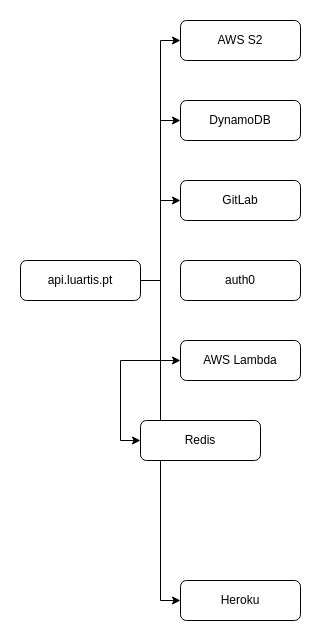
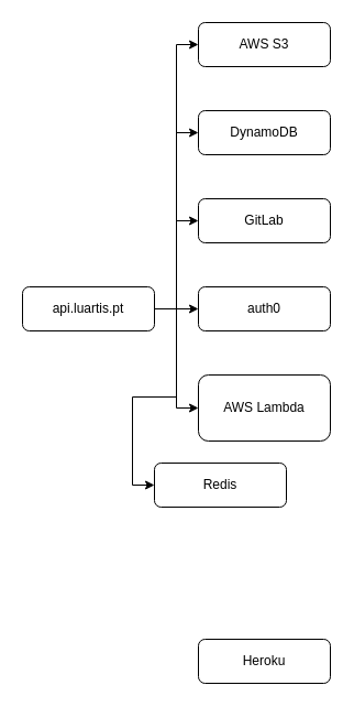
  <mxCell id="0" />
  <mxCell id="1" parent="0" />
  <mxCell id="2" style="edgeStyle=orthogonalEdgeStyle;rounded=0;orthogonalLoop=1;jettySize=auto;html=1;exitX=1;exitY=0.5;exitDx=0;exitDy=0;entryX=0;entryY=0.5;entryDx=0;entryDy=0;" edge="1" parent="1" source="8" target="10"><mxGeometry relative="1" as="geometry" /></mxCell>
  <mxCell id="3" style="edgeStyle=orthogonalEdgeStyle;rounded=0;orthogonalLoop=1;jettySize=auto;html=1;exitX=1;exitY=0.5;exitDx=0;exitDy=0;entryX=0;entryY=0.5;entryDx=0;entryDy=0;" edge="1" parent="1" source="8" target="11"><mxGeometry relative="1" as="geometry" /></mxCell>
  <mxCell id="4" style="edgeStyle=orthogonalEdgeStyle;rounded=0;orthogonalLoop=1;jettySize=auto;html=1;exitX=1;exitY=0.5;exitDx=0;exitDy=0;entryX=0;entryY=0.5;entryDx=0;entryDy=0;" edge="1" parent="1" source="8" target="12"><mxGeometry relative="1" as="geometry" /></mxCell>
  <mxCell id="5" style="edgeStyle=orthogonalEdgeStyle;rounded=0;orthogonalLoop=1;jettySize=auto;html=1;exitX=1;exitY=0.5;exitDx=0;exitDy=0;entryX=0;entryY=0.5;entryDx=0;entryDy=0;" edge="1" parent="1" source="8" target="13"><mxGeometry relative="1" as="geometry" /></mxCell>
- <mxCell id="6" style="edgeStyle=orthogonalEdgeStyle;rounded=0;orthogonalLoop=1;jettySize=auto;html=1;exitX=1;exitY=0.5;exitDx=0;exitDy=0;entryX=0;entryY=0.5;entryDx=0;entryDy=0;" edge="1" parent="1" source="8" target="14"><mxGeometry relative="1" as="geometry" /></mxCell>
+ <mxCell id="6" style="edgeStyle=orthogonalEdgeStyle;rounded=0;orthogonalLoop=1;jettySize=auto;html=1;exitX=1;exitY=0.5;exitDx=0;exitDy=0;" edge="1" parent="1" source="8" target="9"><mxGeometry relative="1" as="geometry" /></mxCell>
  <mxCell id="7" style="edgeStyle=orthogonalEdgeStyle;rounded=0;orthogonalLoop=1;jettySize=auto;html=1;exitX=1;exitY=0.5;exitDx=0;exitDy=0;entryX=0;entryY=0.5;entryDx=0;entryDy=0;" edge="1" parent="1" source="8" target="15"><mxGeometry relative="1" as="geometry" /></mxCell>
  <mxCell id="8" value="api.luartis.pt" style="rounded=1;whiteSpace=wrap;html=1;" vertex="1" parent="1"><mxGeometry x="20" y="260" width="120" height="40" as="geometry" /></mxCell>
  <mxCell id="9" value="auth0" style="rounded=1;whiteSpace=wrap;html=1;" vertex="1" parent="1"><mxGeometry x="180" y="260" width="120" height="40" as="geometry" /></mxCell>
  <mxCell id="10" value="GitLab" style="rounded=1;whiteSpace=wrap;html=1;" vertex="1" parent="1"><mxGeometry x="180" y="180" width="120" height="40" as="geometry" /></mxCell>
  <mxCell id="11" value="DynamoDB" style="rounded=1;whiteSpace=wrap;html=1;" vertex="1" parent="1"><mxGeometry x="180" y="100" width="120" height="40" as="geometry" /></mxCell>
- <mxCell id="12" value="AWS Lambda" style="rounded=1;whiteSpace=wrap;html=1;" vertex="1" parent="1"><mxGeometry x="180" y="340" width="120" height="40" as="geometry" /></mxCell>
+ <mxCell id="12" value="AWS Lambda" style="rounded=1;whiteSpace=wrap;html=1;" vertex="1" parent="1"><mxGeometry x="180" y="340" width="120" height="60" as="geometry" /></mxCell>
  <mxCell id="13" value="Redis" style="rounded=1;whiteSpace=wrap;html=1;" vertex="1" parent="1"><mxGeometry x="140" y="420" width="120" height="40" as="geometry" /></mxCell>
  <mxCell id="14" value="Heroku" style="rounded=1;whiteSpace=wrap;html=1;" vertex="1" parent="1"><mxGeometry x="180" y="580" width="120" height="40" as="geometry" /></mxCell>
- <mxCell id="15" value="AWS S2" style="rounded=1;whiteSpace=wrap;html=1;" vertex="1" parent="1"><mxGeometry x="180" y="20" width="120" height="40" as="geometry" /></mxCell>
+ <mxCell id="15" value="AWS S3" style="rounded=1;whiteSpace=wrap;html=1;" vertex="1" parent="1"><mxGeometry x="180" y="20" width="120" height="40" as="geometry" /></mxCell>
